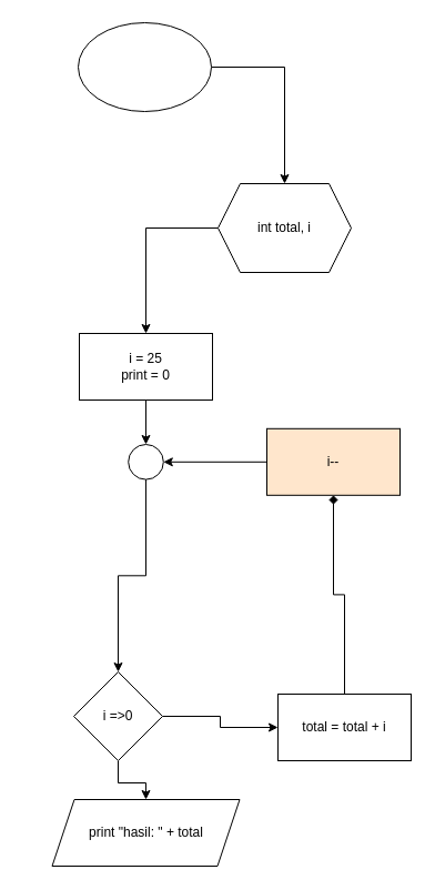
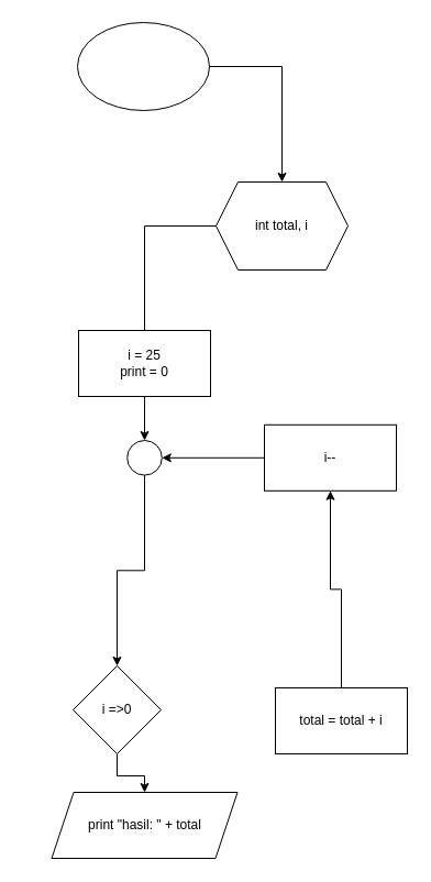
  <mxCell id="0" />
  <mxCell id="1" parent="0" />
  <mxCell id="2" value="Yes" style="rounded=0;html=1;jettySize=auto;orthogonalLoop=1;fontSize=11;endArrow=block;endFill=0;endSize=8;strokeWidth=1;shadow=0;labelBackgroundColor=none;edgeStyle=orthogonalEdgeStyle;" parent="1" edge="1"><mxGeometry y="20" relative="1" as="geometry"><mxPoint as="offset" /><mxPoint x="20" y="260" as="sourcePoint" /></mxGeometry></mxCell>
  <mxCell id="3" value="No" style="rounded=0;html=1;jettySize=auto;orthogonalLoop=1;fontSize=11;endArrow=block;endFill=0;endSize=8;strokeWidth=1;shadow=0;labelBackgroundColor=none;edgeStyle=orthogonalEdgeStyle;" parent="1" edge="1"><mxGeometry x="0.333" y="20" relative="1" as="geometry"><mxPoint as="offset" /><mxPoint x="20" y="380" as="sourcePoint" /></mxGeometry></mxCell>
  <mxCell id="4" value="Yes" style="edgeStyle=orthogonalEdgeStyle;rounded=0;html=1;jettySize=auto;orthogonalLoop=1;fontSize=11;endArrow=block;endFill=0;endSize=8;strokeWidth=1;shadow=0;labelBackgroundColor=none;" parent="1" edge="1"><mxGeometry y="10" relative="1" as="geometry"><mxPoint as="offset" /><mxPoint x="70" y="340" as="sourcePoint" /></mxGeometry></mxCell>
  <mxCell id="5" style="edgeStyle=orthogonalEdgeStyle;rounded=0;orthogonalLoop=1;jettySize=auto;html=1;" edge="1" parent="1" source="6" target="8"><mxGeometry relative="1" as="geometry"><mxPoint x="130" y="190" as="targetPoint" /></mxGeometry></mxCell>
  <mxCell id="6" value="" style="ellipse;whiteSpace=wrap;html=1;" vertex="1" parent="1"><mxGeometry x="70" y="20" width="120" height="80" as="geometry" /></mxCell>
- <mxCell id="7" style="edgeStyle=orthogonalEdgeStyle;rounded=0;orthogonalLoop=1;jettySize=auto;html=1;" edge="1" parent="1" source="8" target="10"><mxGeometry relative="1" as="geometry"><mxPoint x="131" y="300" as="targetPoint" /></mxGeometry></mxCell>
+ <mxCell id="7" style="edgeStyle=orthogonalEdgeStyle;rounded=0;orthogonalLoop=1;jettySize=auto;html=1;endArrow=none;" edge="1" parent="1" source="8" target="10"><mxGeometry relative="1" as="geometry"><mxPoint x="131" y="300" as="targetPoint" /></mxGeometry></mxCell>
  <mxCell id="8" value="int total, i" style="shape=hexagon;perimeter=hexagonPerimeter2;whiteSpace=wrap;html=1;fixedSize=1;" vertex="1" parent="1"><mxGeometry x="196" y="165" width="120" height="80" as="geometry" /></mxCell>
  <mxCell id="9" style="edgeStyle=orthogonalEdgeStyle;rounded=0;orthogonalLoop=1;jettySize=auto;html=1;" edge="1" parent="1" source="10" target="12"><mxGeometry relative="1" as="geometry"><mxPoint x="131" y="418.4" as="targetPoint" /></mxGeometry></mxCell>
  <mxCell id="10" value="i = 25&lt;br&gt;print = 0" style="rounded=0;whiteSpace=wrap;html=1;" vertex="1" parent="1"><mxGeometry x="71" y="300" width="120" height="60" as="geometry" /></mxCell>
  <mxCell id="11" style="edgeStyle=orthogonalEdgeStyle;rounded=0;orthogonalLoop=1;jettySize=auto;html=1;" edge="1" parent="1" source="12" target="15"><mxGeometry relative="1" as="geometry"><mxPoint x="130" y="650" as="targetPoint" /></mxGeometry></mxCell>
  <mxCell id="12" value="" style="ellipse;whiteSpace=wrap;html=1;aspect=fixed;" vertex="1" parent="1"><mxGeometry x="115.2" y="400" width="31.6" height="31.6" as="geometry" /></mxCell>
- <mxCell id="13" style="edgeStyle=orthogonalEdgeStyle;rounded=0;orthogonalLoop=1;jettySize=auto;html=1;" edge="1" parent="1" source="15" target="17"><mxGeometry relative="1" as="geometry"><mxPoint x="300" y="650" as="targetPoint" /></mxGeometry></mxCell>
  <mxCell id="14" style="edgeStyle=orthogonalEdgeStyle;rounded=0;orthogonalLoop=1;jettySize=auto;html=1;" edge="1" parent="1" source="15" target="20"><mxGeometry relative="1" as="geometry"><mxPoint x="131" y="750" as="targetPoint" /></mxGeometry></mxCell>
  <mxCell id="15" value="i =&amp;gt;0" style="rhombus;whiteSpace=wrap;html=1;" vertex="1" parent="1"><mxGeometry x="66" y="605" width="80" height="80" as="geometry" /></mxCell>
- <mxCell id="16" style="edgeStyle=orthogonalEdgeStyle;rounded=0;orthogonalLoop=1;jettySize=auto;html=1;endArrow=diamond;" edge="1" parent="1" source="17" target="19"><mxGeometry relative="1" as="geometry"><mxPoint x="300" y="430" as="targetPoint" /></mxGeometry></mxCell>
+ <mxCell id="16" style="edgeStyle=orthogonalEdgeStyle;rounded=0;orthogonalLoop=1;jettySize=auto;html=1;" edge="1" parent="1" source="17" target="19"><mxGeometry relative="1" as="geometry"><mxPoint x="300" y="430" as="targetPoint" /></mxGeometry></mxCell>
  <mxCell id="17" value="total = total + i" style="rounded=0;whiteSpace=wrap;html=1;" vertex="1" parent="1"><mxGeometry x="250" y="625" width="120" height="60" as="geometry" /></mxCell>
  <mxCell id="18" style="edgeStyle=orthogonalEdgeStyle;rounded=0;orthogonalLoop=1;jettySize=auto;html=1;entryX=1;entryY=0.5;entryDx=0;entryDy=0;" edge="1" parent="1" source="19" target="12"><mxGeometry relative="1" as="geometry" /></mxCell>
- <mxCell id="19" value="i--" style="rounded=0;whiteSpace=wrap;html=1;fillColor=#ffe6cc;" vertex="1" parent="1"><mxGeometry x="240" y="385.8" width="120" height="60" as="geometry" /></mxCell>
+ <mxCell id="19" value="i--" style="rounded=0;whiteSpace=wrap;html=1;" vertex="1" parent="1"><mxGeometry x="240" y="385.8" width="120" height="60" as="geometry" /></mxCell>
  <mxCell id="20" value="print &quot;hasil: &quot; + total" style="shape=parallelogram;perimeter=parallelogramPerimeter;whiteSpace=wrap;html=1;fixedSize=1;" vertex="1" parent="1"><mxGeometry x="46.5" y="720" width="169" height="60" as="geometry" /></mxCell>
